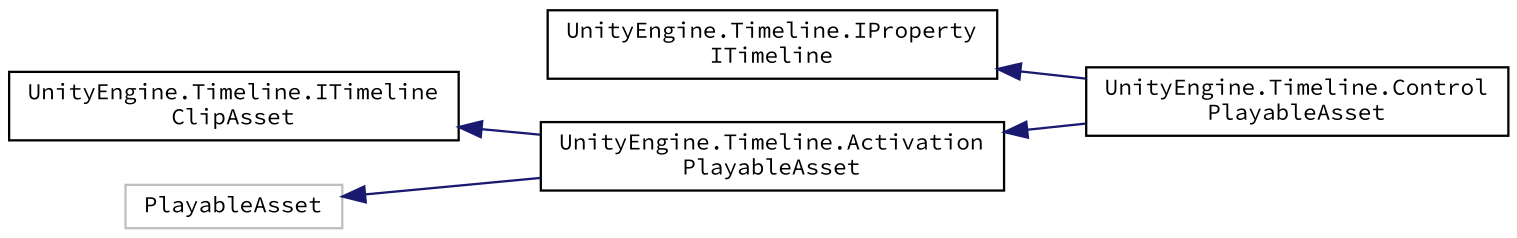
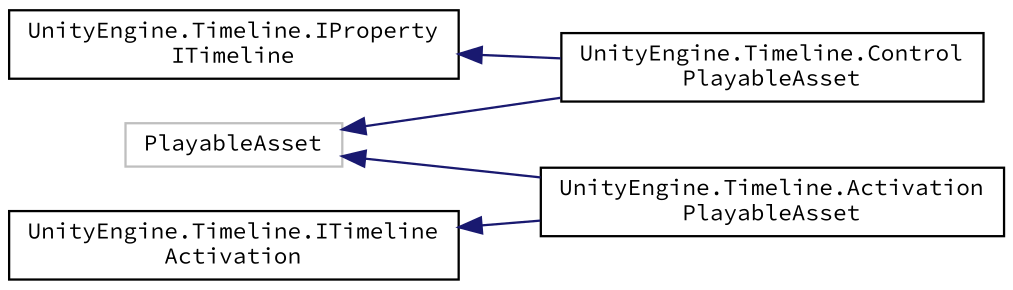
  digraph {
    fontname="Source Code Pro"
    rankdir=LR
    node [color=black fillcolor=white fontname="Source Code Pro" fontsize=10 shape=record style=filled]
    edge [color=midnightblue dir=back fontname="Source Code Pro" fontsize=10 labelfontname=Helvetica labelfontsize=10 style=solid]
    n1 [height=0.2 label="UnityEngine.Timeline.IProperty\lITimeline" width=0.4]
    n2 [height=0.2 label="UnityEngine.Timeline.Control\lPlayableAsset" width=0.4]
-   n3 [height=0.2 label="UnityEngine.Timeline.ITimeline\lClipAsset" width=0.4]
+   n3 [height=0.2 label="UnityEngine.Timeline.ITimeline\lActivation" width=0.4]
    n4 [height=0.2 label="UnityEngine.Timeline.Activation\lPlayableAsset" width=0.4]
    n5 [color=grey75 height=0.2 label=PlayableAsset width=0.4]
    n1 -> n2
    n3 -> n4
-   n4 -> n2
+   n5 -> n2
    n5 -> n4
  }
